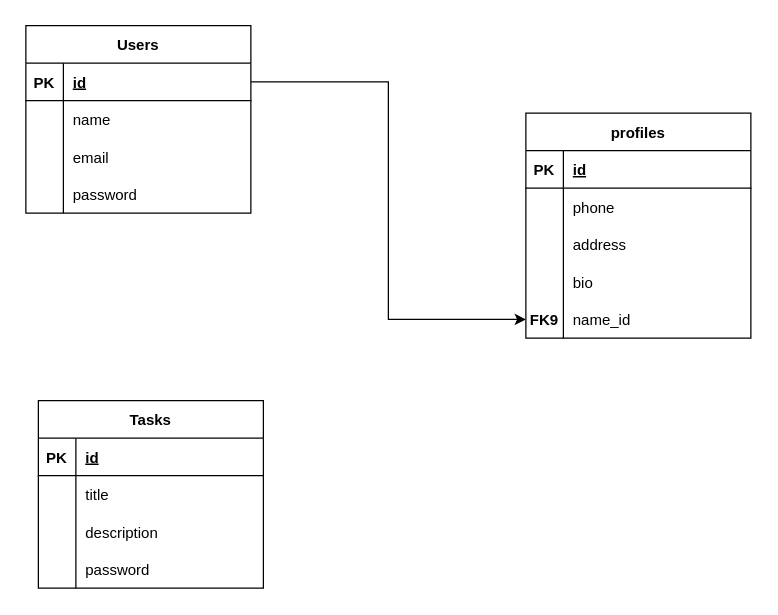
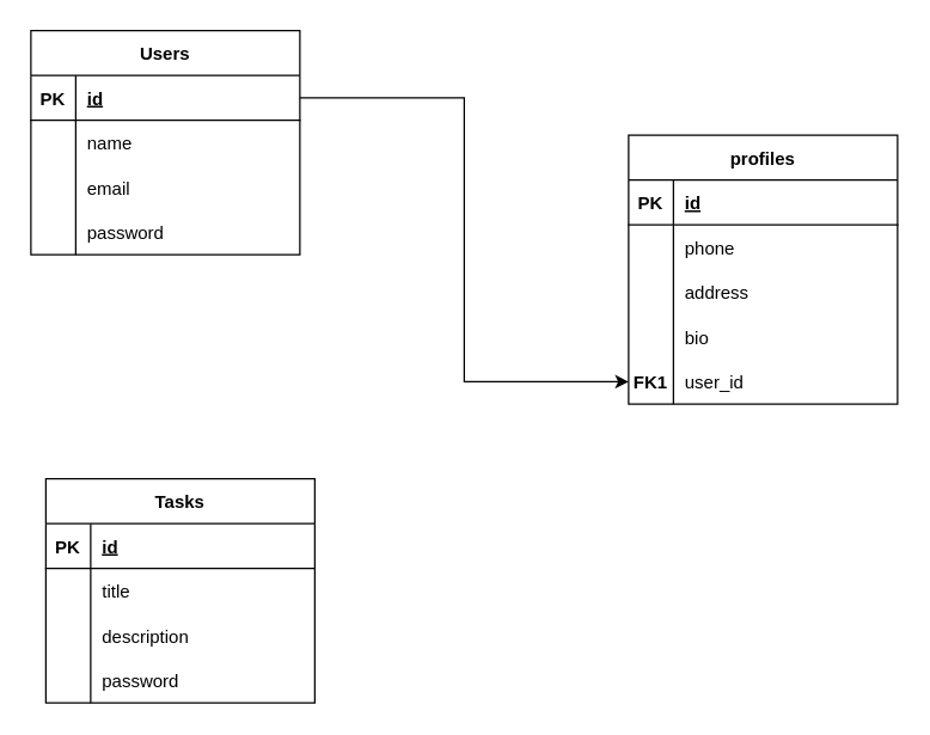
  <mxCell id="0" />
  <mxCell id="1" parent="0" />
  <mxCell id="2" value="Users" style="shape=table;startSize=30;container=1;collapsible=1;childLayout=tableLayout;fixedRows=1;rowLines=0;fontStyle=1;align=center;resizeLast=1;" vertex="1" parent="1"><mxGeometry x="20" width="180" height="150" as="geometry" y="20" /></mxCell>
  <mxCell id="3" value="" style="shape=tableRow;horizontal=0;startSize=0;swimlaneHead=0;swimlaneBody=0;fillColor=none;collapsible=0;dropTarget=0;points=[[0,0.5],[1,0.5]];portConstraint=eastwest;top=0;left=0;right=0;bottom=1;" vertex="1" parent="2"><mxGeometry y="30" width="180" height="30" as="geometry" /></mxCell>
  <mxCell id="4" value="PK" style="shape=partialRectangle;connectable=0;fillColor=none;top=0;left=0;bottom=0;right=0;fontStyle=1;overflow=hidden;" vertex="1" parent="3"><mxGeometry width="30" height="30" as="geometry"><mxRectangle width="30" height="30" as="alternateBounds" /></mxGeometry></mxCell>
  <mxCell id="5" value="id&#09;" style="shape=partialRectangle;connectable=0;fillColor=none;top=0;left=0;bottom=0;right=0;align=left;spacingLeft=6;fontStyle=5;overflow=hidden;" vertex="1" parent="3"><mxGeometry x="30" width="150" height="30" as="geometry"><mxRectangle width="150" height="30" as="alternateBounds" /></mxGeometry></mxCell>
  <mxCell id="6" value="" style="shape=tableRow;horizontal=0;startSize=0;swimlaneHead=0;swimlaneBody=0;fillColor=none;collapsible=0;dropTarget=0;points=[[0,0.5],[1,0.5]];portConstraint=eastwest;top=0;left=0;right=0;bottom=0;" vertex="1" parent="2"><mxGeometry y="60" width="180" height="30" as="geometry" /></mxCell>
  <mxCell id="7" value="" style="shape=partialRectangle;connectable=0;fillColor=none;top=0;left=0;bottom=0;right=0;editable=1;overflow=hidden;" vertex="1" parent="6"><mxGeometry width="30" height="30" as="geometry"><mxRectangle width="30" height="30" as="alternateBounds" /></mxGeometry></mxCell>
  <mxCell id="8" value="name&#09;" style="shape=partialRectangle;connectable=0;fillColor=none;top=0;left=0;bottom=0;right=0;align=left;spacingLeft=6;overflow=hidden;" vertex="1" parent="6"><mxGeometry x="30" width="150" height="30" as="geometry"><mxRectangle width="150" height="30" as="alternateBounds" /></mxGeometry></mxCell>
  <mxCell id="9" value="" style="shape=tableRow;horizontal=0;startSize=0;swimlaneHead=0;swimlaneBody=0;fillColor=none;collapsible=0;dropTarget=0;points=[[0,0.5],[1,0.5]];portConstraint=eastwest;top=0;left=0;right=0;bottom=0;" vertex="1" parent="2"><mxGeometry y="90" width="180" height="30" as="geometry" /></mxCell>
  <mxCell id="10" value="" style="shape=partialRectangle;connectable=0;fillColor=none;top=0;left=0;bottom=0;right=0;editable=1;overflow=hidden;" vertex="1" parent="9"><mxGeometry width="30" height="30" as="geometry"><mxRectangle width="30" height="30" as="alternateBounds" /></mxGeometry></mxCell>
  <mxCell id="11" value="email" style="shape=partialRectangle;connectable=0;fillColor=none;top=0;left=0;bottom=0;right=0;align=left;spacingLeft=6;overflow=hidden;" vertex="1" parent="9"><mxGeometry x="30" width="150" height="30" as="geometry"><mxRectangle width="150" height="30" as="alternateBounds" /></mxGeometry></mxCell>
  <mxCell id="12" value="" style="shape=tableRow;horizontal=0;startSize=0;swimlaneHead=0;swimlaneBody=0;fillColor=none;collapsible=0;dropTarget=0;points=[[0,0.5],[1,0.5]];portConstraint=eastwest;top=0;left=0;right=0;bottom=0;" vertex="1" parent="2"><mxGeometry y="120" width="180" height="30" as="geometry" /></mxCell>
  <mxCell id="13" value="" style="shape=partialRectangle;connectable=0;fillColor=none;top=0;left=0;bottom=0;right=0;editable=1;overflow=hidden;" vertex="1" parent="12"><mxGeometry width="30" height="30" as="geometry"><mxRectangle width="30" height="30" as="alternateBounds" /></mxGeometry></mxCell>
  <mxCell id="14" value="password" style="shape=partialRectangle;connectable=0;fillColor=none;top=0;left=0;bottom=0;right=0;align=left;spacingLeft=6;overflow=hidden;" vertex="1" parent="12"><mxGeometry x="30" width="150" height="30" as="geometry"><mxRectangle width="150" height="30" as="alternateBounds" /></mxGeometry></mxCell>
  <mxCell id="15" value="profiles" style="shape=table;startSize=30;container=1;collapsible=1;childLayout=tableLayout;fixedRows=1;rowLines=0;fontStyle=1;align=center;resizeLast=1;" vertex="1" parent="1"><mxGeometry x="420" y="90" width="180" height="180" as="geometry" /></mxCell>
  <mxCell id="16" value="" style="shape=tableRow;horizontal=0;startSize=0;swimlaneHead=0;swimlaneBody=0;fillColor=none;collapsible=0;dropTarget=0;points=[[0,0.5],[1,0.5]];portConstraint=eastwest;top=0;left=0;right=0;bottom=1;" vertex="1" parent="15"><mxGeometry y="30" width="180" height="30" as="geometry" /></mxCell>
  <mxCell id="17" value="PK" style="shape=partialRectangle;connectable=0;fillColor=none;top=0;left=0;bottom=0;right=0;fontStyle=1;overflow=hidden;" vertex="1" parent="16"><mxGeometry width="30" height="30" as="geometry"><mxRectangle width="30" height="30" as="alternateBounds" /></mxGeometry></mxCell>
  <mxCell id="18" value="id&#09;" style="shape=partialRectangle;connectable=0;fillColor=none;top=0;left=0;bottom=0;right=0;align=left;spacingLeft=6;fontStyle=5;overflow=hidden;" vertex="1" parent="16"><mxGeometry x="30" width="150" height="30" as="geometry"><mxRectangle width="150" height="30" as="alternateBounds" /></mxGeometry></mxCell>
  <mxCell id="19" value="" style="shape=tableRow;horizontal=0;startSize=0;swimlaneHead=0;swimlaneBody=0;fillColor=none;collapsible=0;dropTarget=0;points=[[0,0.5],[1,0.5]];portConstraint=eastwest;top=0;left=0;right=0;bottom=0;" vertex="1" parent="15"><mxGeometry y="60" width="180" height="30" as="geometry" /></mxCell>
  <mxCell id="20" value="" style="shape=partialRectangle;connectable=0;fillColor=none;top=0;left=0;bottom=0;right=0;editable=1;overflow=hidden;" vertex="1" parent="19"><mxGeometry width="30" height="30" as="geometry"><mxRectangle width="30" height="30" as="alternateBounds" /></mxGeometry></mxCell>
  <mxCell id="21" value="phone" style="shape=partialRectangle;connectable=0;fillColor=none;top=0;left=0;bottom=0;right=0;align=left;spacingLeft=6;overflow=hidden;" vertex="1" parent="19"><mxGeometry x="30" width="150" height="30" as="geometry"><mxRectangle width="150" height="30" as="alternateBounds" /></mxGeometry></mxCell>
  <mxCell id="22" value="" style="shape=tableRow;horizontal=0;startSize=0;swimlaneHead=0;swimlaneBody=0;fillColor=none;collapsible=0;dropTarget=0;points=[[0,0.5],[1,0.5]];portConstraint=eastwest;top=0;left=0;right=0;bottom=0;" vertex="1" parent="15"><mxGeometry y="90" width="180" height="30" as="geometry" /></mxCell>
  <mxCell id="23" value="" style="shape=partialRectangle;connectable=0;fillColor=none;top=0;left=0;bottom=0;right=0;editable=1;overflow=hidden;" vertex="1" parent="22"><mxGeometry width="30" height="30" as="geometry"><mxRectangle width="30" height="30" as="alternateBounds" /></mxGeometry></mxCell>
  <mxCell id="24" value="address" style="shape=partialRectangle;connectable=0;fillColor=none;top=0;left=0;bottom=0;right=0;align=left;spacingLeft=6;overflow=hidden;" vertex="1" parent="22"><mxGeometry x="30" width="150" height="30" as="geometry"><mxRectangle width="150" height="30" as="alternateBounds" /></mxGeometry></mxCell>
  <mxCell id="25" value="" style="shape=tableRow;horizontal=0;startSize=0;swimlaneHead=0;swimlaneBody=0;fillColor=none;collapsible=0;dropTarget=0;points=[[0,0.5],[1,0.5]];portConstraint=eastwest;top=0;left=0;right=0;bottom=0;" vertex="1" parent="15"><mxGeometry y="120" width="180" height="30" as="geometry" /></mxCell>
  <mxCell id="26" value="" style="shape=partialRectangle;connectable=0;fillColor=none;top=0;left=0;bottom=0;right=0;editable=1;overflow=hidden;" vertex="1" parent="25"><mxGeometry width="30" height="30" as="geometry"><mxRectangle width="30" height="30" as="alternateBounds" /></mxGeometry></mxCell>
  <mxCell id="27" value="bio" style="shape=partialRectangle;connectable=0;fillColor=none;top=0;left=0;bottom=0;right=0;align=left;spacingLeft=6;overflow=hidden;" vertex="1" parent="25"><mxGeometry x="30" width="150" height="30" as="geometry"><mxRectangle width="150" height="30" as="alternateBounds" /></mxGeometry></mxCell>
  <mxCell id="28" value="" style="shape=tableRow;horizontal=0;startSize=0;swimlaneHead=0;swimlaneBody=0;fillColor=none;collapsible=0;dropTarget=0;points=[[0,0.5],[1,0.5]];portConstraint=eastwest;top=0;left=0;right=0;bottom=0;" vertex="1" parent="15"><mxGeometry y="150" width="180" height="30" as="geometry" /></mxCell>
- <mxCell id="29" value="FK9" style="shape=partialRectangle;connectable=0;fillColor=none;top=0;left=0;bottom=0;right=0;editable=1;overflow=hidden;fontStyle=1" vertex="1" parent="28"><mxGeometry width="30" height="30" as="geometry"><mxRectangle width="30" height="30" as="alternateBounds" /></mxGeometry></mxCell>
- <mxCell id="30" value="name_id" style="shape=partialRectangle;connectable=0;fillColor=none;top=0;left=0;bottom=0;right=0;align=left;spacingLeft=6;overflow=hidden;" vertex="1" parent="28"><mxGeometry x="30" width="150" height="30" as="geometry"><mxRectangle width="150" height="30" as="alternateBounds" /></mxGeometry></mxCell>
+ <mxCell id="29" value="FK1" style="shape=partialRectangle;connectable=0;fillColor=none;top=0;left=0;bottom=0;right=0;editable=1;overflow=hidden;fontStyle=1" vertex="1" parent="28"><mxGeometry width="30" height="30" as="geometry"><mxRectangle width="30" height="30" as="alternateBounds" /></mxGeometry></mxCell>
+ <mxCell id="30" value="user_id" style="shape=partialRectangle;connectable=0;fillColor=none;top=0;left=0;bottom=0;right=0;align=left;spacingLeft=6;overflow=hidden;" vertex="1" parent="28"><mxGeometry x="30" width="150" height="30" as="geometry"><mxRectangle width="150" height="30" as="alternateBounds" /></mxGeometry></mxCell>
  <mxCell id="31" style="edgeStyle=orthogonalEdgeStyle;rounded=0;orthogonalLoop=1;jettySize=auto;html=1;" edge="1" parent="1" source="3" target="28"><mxGeometry relative="1" as="geometry" /></mxCell>
  <mxCell id="32" value="Tasks" style="shape=table;startSize=30;container=1;collapsible=1;childLayout=tableLayout;fixedRows=1;rowLines=0;fontStyle=1;align=center;resizeLast=1;" vertex="1" parent="1"><mxGeometry x="30" y="320" width="180" height="150" as="geometry" /></mxCell>
  <mxCell id="33" value="" style="shape=tableRow;horizontal=0;startSize=0;swimlaneHead=0;swimlaneBody=0;fillColor=none;collapsible=0;dropTarget=0;points=[[0,0.5],[1,0.5]];portConstraint=eastwest;top=0;left=0;right=0;bottom=1;" vertex="1" parent="32"><mxGeometry y="30" width="180" height="30" as="geometry" /></mxCell>
  <mxCell id="34" value="PK" style="shape=partialRectangle;connectable=0;fillColor=none;top=0;left=0;bottom=0;right=0;fontStyle=1;overflow=hidden;" vertex="1" parent="33"><mxGeometry width="30" height="30" as="geometry"><mxRectangle width="30" height="30" as="alternateBounds" /></mxGeometry></mxCell>
  <mxCell id="35" value="id&#09;" style="shape=partialRectangle;connectable=0;fillColor=none;top=0;left=0;bottom=0;right=0;align=left;spacingLeft=6;fontStyle=5;overflow=hidden;" vertex="1" parent="33"><mxGeometry x="30" width="150" height="30" as="geometry"><mxRectangle width="150" height="30" as="alternateBounds" /></mxGeometry></mxCell>
  <mxCell id="36" value="" style="shape=tableRow;horizontal=0;startSize=0;swimlaneHead=0;swimlaneBody=0;fillColor=none;collapsible=0;dropTarget=0;points=[[0,0.5],[1,0.5]];portConstraint=eastwest;top=0;left=0;right=0;bottom=0;" vertex="1" parent="32"><mxGeometry y="60" width="180" height="30" as="geometry" /></mxCell>
  <mxCell id="37" value="" style="shape=partialRectangle;connectable=0;fillColor=none;top=0;left=0;bottom=0;right=0;editable=1;overflow=hidden;" vertex="1" parent="36"><mxGeometry width="30" height="30" as="geometry"><mxRectangle width="30" height="30" as="alternateBounds" /></mxGeometry></mxCell>
  <mxCell id="38" value="title" style="shape=partialRectangle;connectable=0;fillColor=none;top=0;left=0;bottom=0;right=0;align=left;spacingLeft=6;overflow=hidden;" vertex="1" parent="36"><mxGeometry x="30" width="150" height="30" as="geometry"><mxRectangle width="150" height="30" as="alternateBounds" /></mxGeometry></mxCell>
  <mxCell id="39" value="" style="shape=tableRow;horizontal=0;startSize=0;swimlaneHead=0;swimlaneBody=0;fillColor=none;collapsible=0;dropTarget=0;points=[[0,0.5],[1,0.5]];portConstraint=eastwest;top=0;left=0;right=0;bottom=0;" vertex="1" parent="32"><mxGeometry y="90" width="180" height="30" as="geometry" /></mxCell>
  <mxCell id="40" value="" style="shape=partialRectangle;connectable=0;fillColor=none;top=0;left=0;bottom=0;right=0;editable=1;overflow=hidden;" vertex="1" parent="39"><mxGeometry width="30" height="30" as="geometry"><mxRectangle width="30" height="30" as="alternateBounds" /></mxGeometry></mxCell>
  <mxCell id="41" value="description" style="shape=partialRectangle;connectable=0;fillColor=none;top=0;left=0;bottom=0;right=0;align=left;spacingLeft=6;overflow=hidden;" vertex="1" parent="39"><mxGeometry x="30" width="150" height="30" as="geometry"><mxRectangle width="150" height="30" as="alternateBounds" /></mxGeometry></mxCell>
  <mxCell id="42" value="" style="shape=tableRow;horizontal=0;startSize=0;swimlaneHead=0;swimlaneBody=0;fillColor=none;collapsible=0;dropTarget=0;points=[[0,0.5],[1,0.5]];portConstraint=eastwest;top=0;left=0;right=0;bottom=0;" vertex="1" parent="32"><mxGeometry y="120" width="180" height="30" as="geometry" /></mxCell>
  <mxCell id="43" value="" style="shape=partialRectangle;connectable=0;fillColor=none;top=0;left=0;bottom=0;right=0;editable=1;overflow=hidden;" vertex="1" parent="42"><mxGeometry width="30" height="30" as="geometry"><mxRectangle width="30" height="30" as="alternateBounds" /></mxGeometry></mxCell>
  <mxCell id="44" value="password" style="shape=partialRectangle;connectable=0;fillColor=none;top=0;left=0;bottom=0;right=0;align=left;spacingLeft=6;overflow=hidden;" vertex="1" parent="42"><mxGeometry x="30" width="150" height="30" as="geometry"><mxRectangle width="150" height="30" as="alternateBounds" /></mxGeometry></mxCell>
